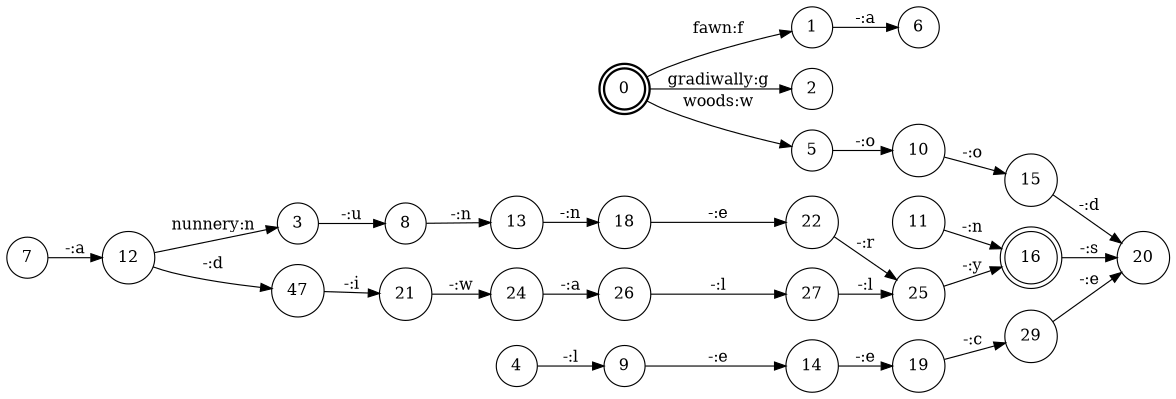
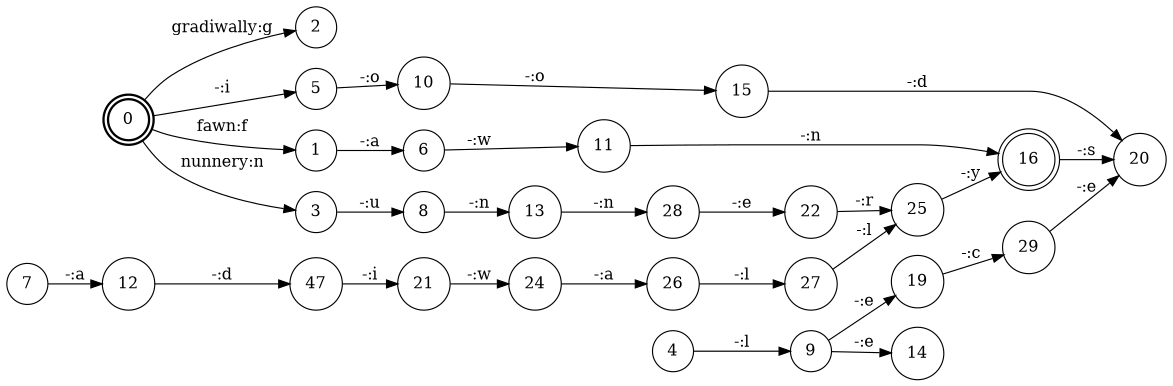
  digraph {
    nodesep=0.25
    rankdir=LR
    ranksep=0.4
    node [fontsize=14 shape=circle style=solid]
    edge [fontsize=14]
    n1 [label=0 shape=doublecircle style=bold]
    n2 [label=1]
    n3 [label=2]
    n4 [label=3]
    n5 [label=5]
    n6 [label=6]
    n7 [label=8]
    n8 [label=4]
    n9 [label=9]
    n10 [label=10]
    n11 [label=11]
    n12 [label=7]
    n13 [label=12]
    n14 [label=13]
    n15 [label=14]
    n16 [label=15]
    n17 [label=16 shape=doublecircle]
    n18 [label=47]
-   n19 [label=18]
+   n19 [label=28]
    n20 [label=19]
    n21 [label=20]
    n22 [label=21]
    n23 [label=22]
    n24 [label=29]
    n25 [label=24]
    n26 [label=25]
    n27 [label=26]
    n28 [label=27]
    n1 -> n2 [label="fawn:f"]
    n1 -> n3 [label="gradiwally:g"]
-   n13 -> n4 [label="nunnery:n"]
-   n1 -> n5 [label="woods:w"]
+   n1 -> n4 [label="nunnery:n"]
+   n1 -> n5 [label="-:i"]
    n2 -> n6 [label="-:a"]
    n4 -> n7 [label="-:u"]
    n5 -> n10 [label="-:o"]
+   n6 -> n11 [label="-:w"]
    n7 -> n14 [label="-:n"]
    n8 -> n9 [label="-:l"]
    n9 -> n15 [label="-:e"]
    n10 -> n16 [label="-:o"]
    n11 -> n17 [label="-:n"]
    n12 -> n13 [label="-:a"]
    n13 -> n18 [label="-:d"]
    n14 -> n19 [label="-:n"]
-   n15 -> n20 [label="-:e"]
+   n9 -> n20 [label="-:e"]
    n16 -> n21 [label="-:d"]
    n17 -> n21 [label="-:s"]
    n18 -> n22 [label="-:i"]
    n19 -> n23 [label="-:e"]
    n20 -> n24 [label="-:c"]
    n22 -> n25 [label="-:w"]
    n23 -> n26 [label="-:r"]
    n24 -> n21 [label="-:e"]
    n25 -> n27 [label="-:a"]
    n26 -> n17 [label="-:y"]
    n27 -> n28 [label="-:l"]
    n28 -> n26 [label="-:l"]
  }
